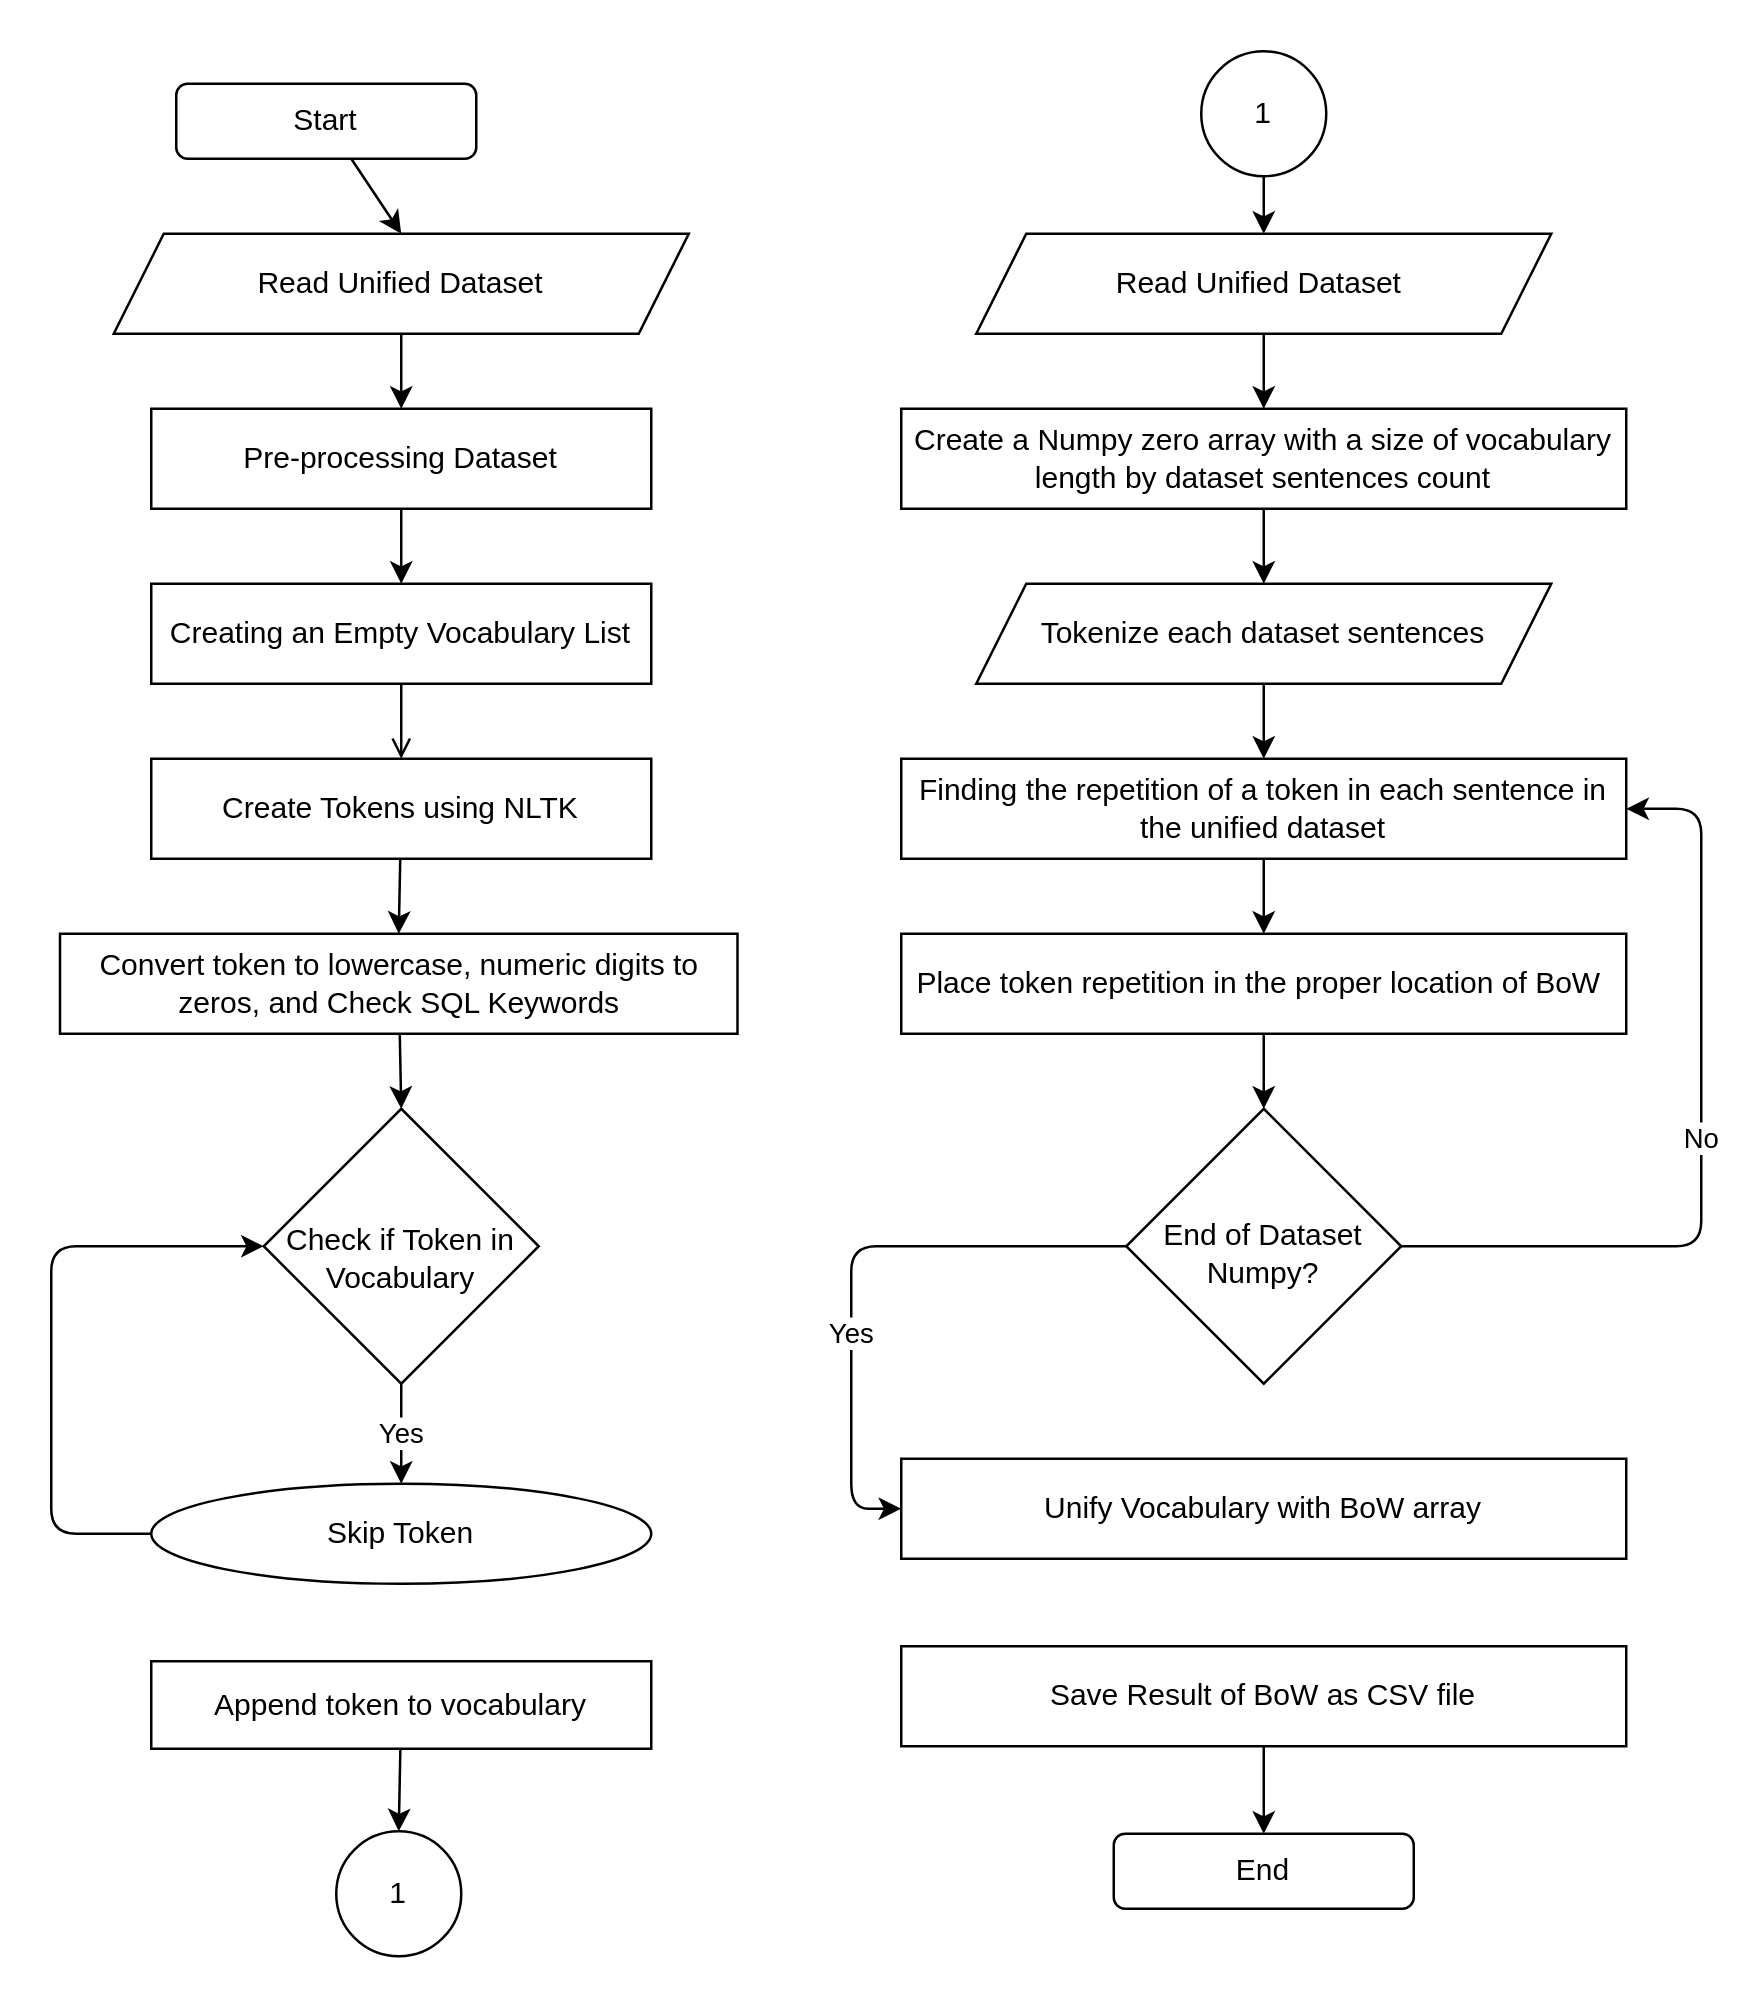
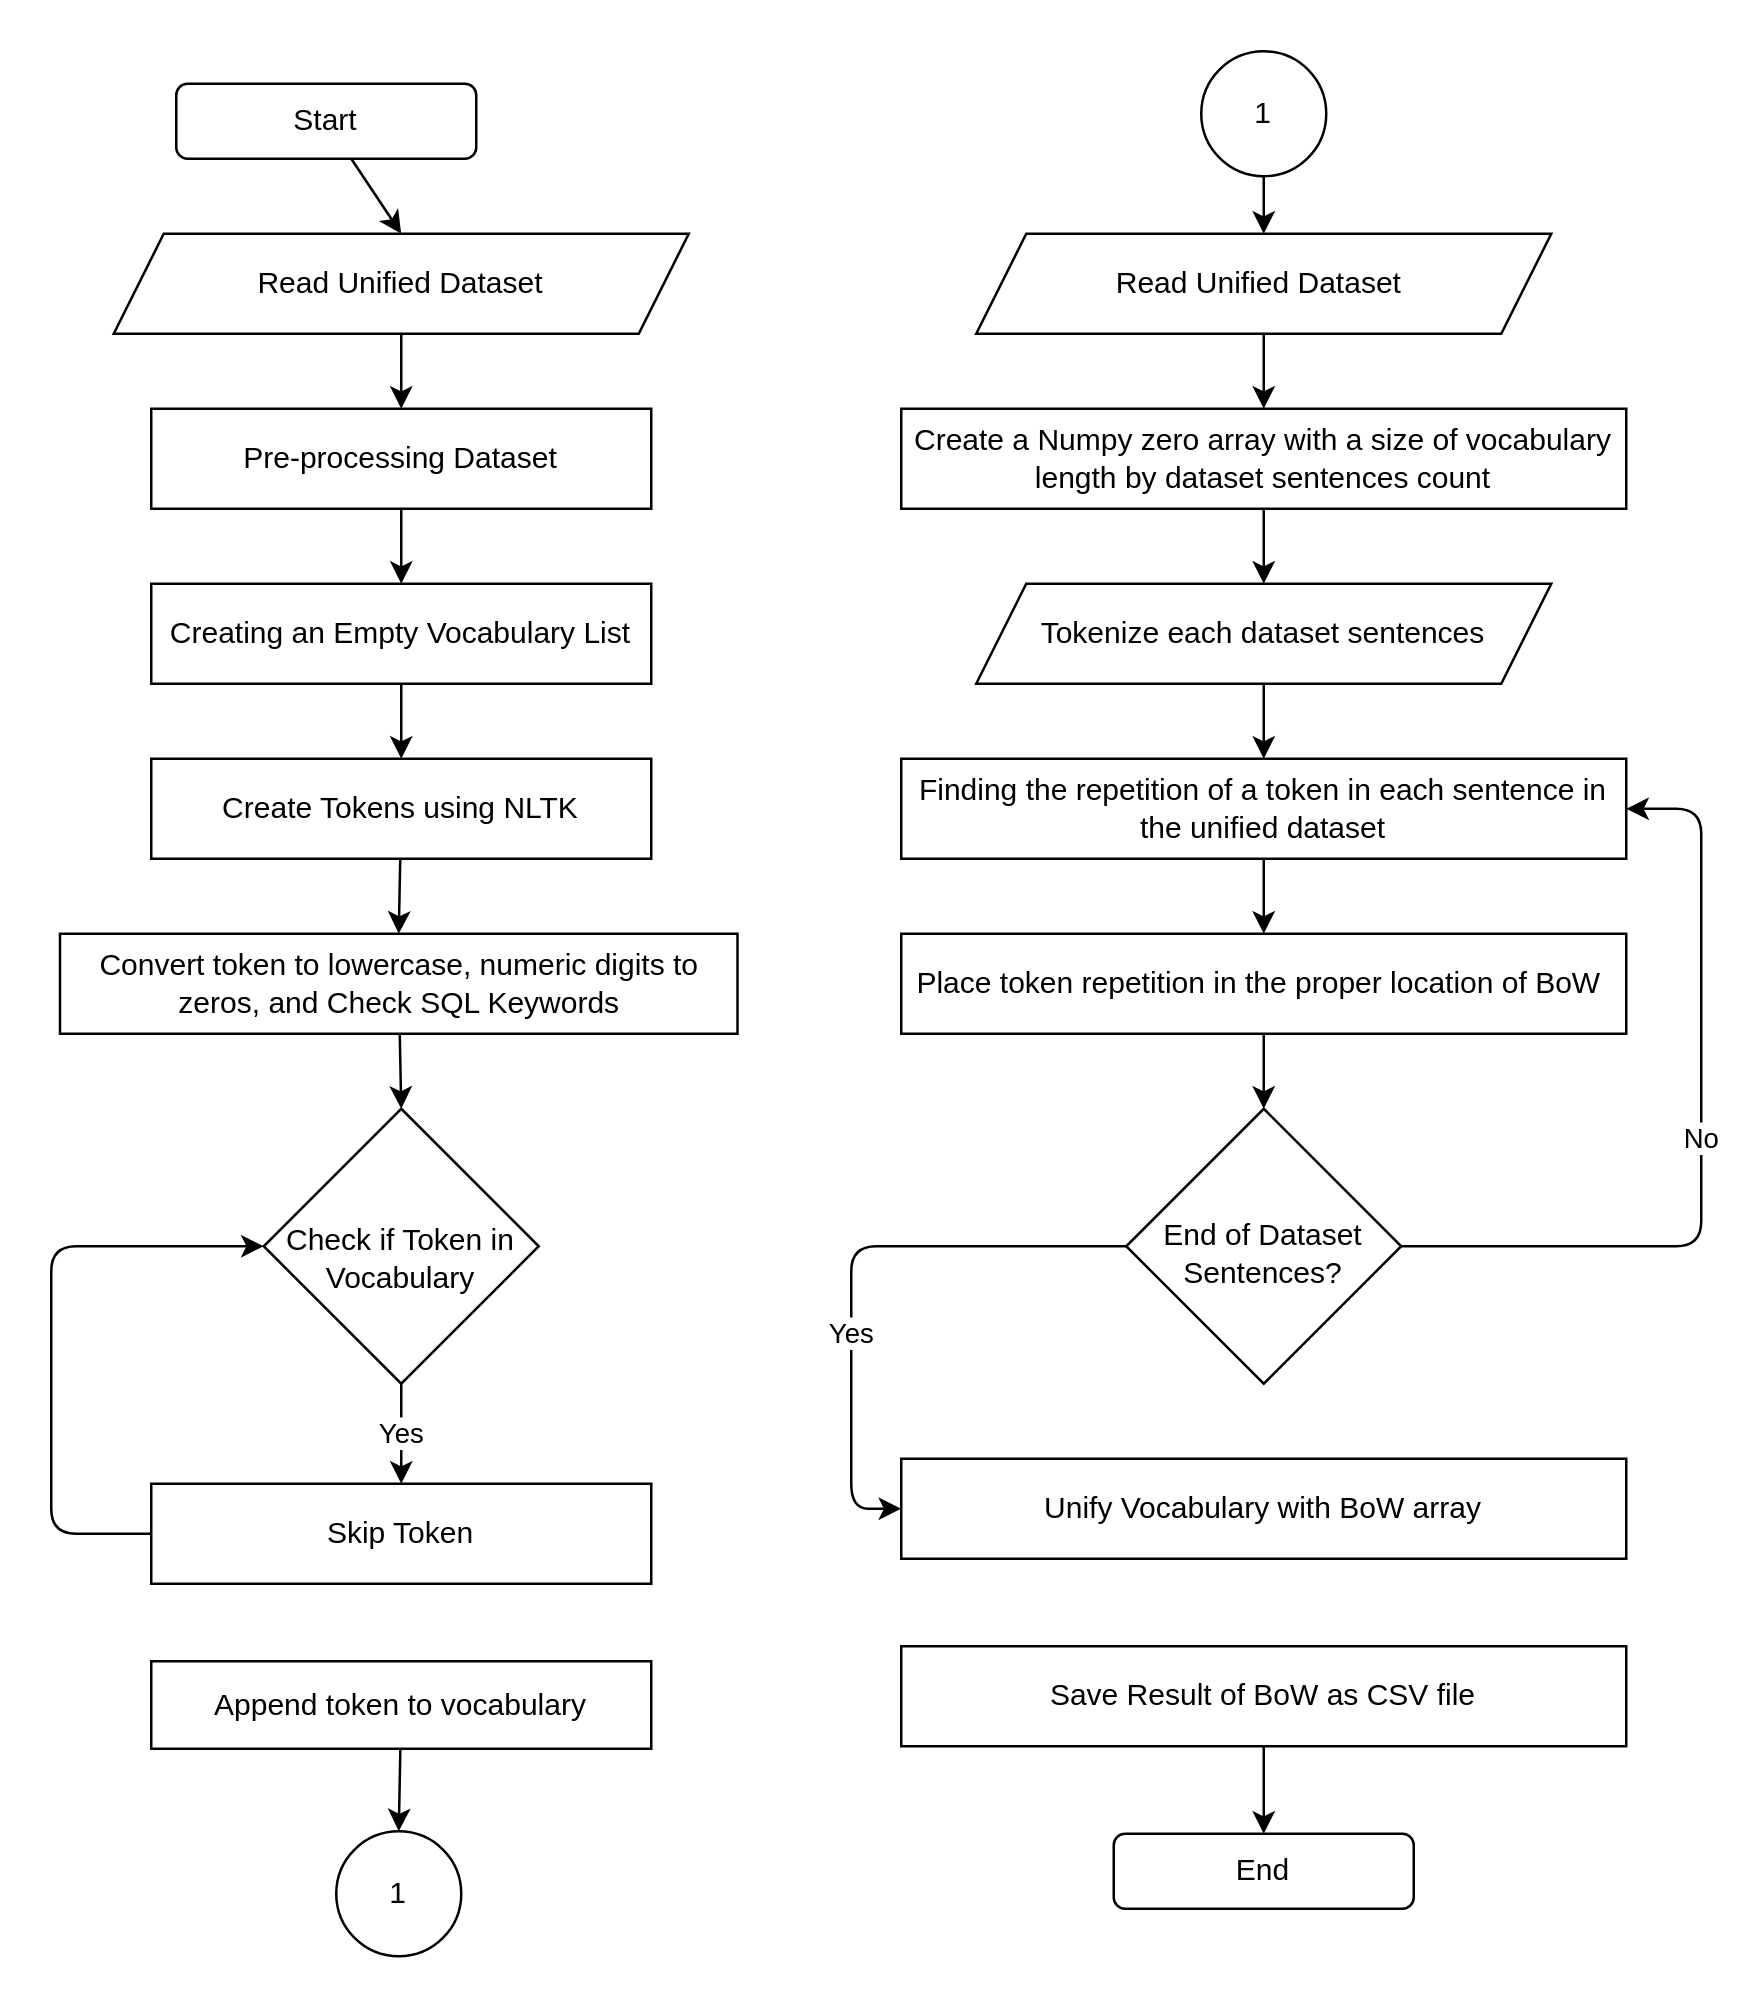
  <mxCell id="0" />
  <mxCell id="1" parent="0" />
  <mxCell id="2" style="edgeStyle=none;html=1;entryX=0.5;entryY=0;entryDx=0;entryDy=0;" parent="1" source="3" target="5" edge="1"><mxGeometry relative="1" as="geometry" /></mxCell>
  <mxCell id="3" value="Start" style="rounded=1;whiteSpace=wrap;html=1;" parent="1" vertex="1"><mxGeometry x="70" y="33" width="120" height="30" as="geometry" /></mxCell>
  <mxCell id="4" style="edgeStyle=none;html=1;entryX=0.5;entryY=0;entryDx=0;entryDy=0;" parent="1" source="5" target="7" edge="1"><mxGeometry relative="1" as="geometry" /></mxCell>
  <mxCell id="5" value="Read Unified Dataset" style="shape=parallelogram;perimeter=parallelogramPerimeter;whiteSpace=wrap;html=1;fixedSize=1;" parent="1" vertex="1"><mxGeometry x="45" y="93" width="230" height="40" as="geometry" /></mxCell>
  <mxCell id="6" style="edgeStyle=none;html=1;entryX=0.5;entryY=0;entryDx=0;entryDy=0;" parent="1" source="7" target="9" edge="1"><mxGeometry relative="1" as="geometry" /></mxCell>
  <mxCell id="7" value="Pre-processing Dataset" style="rounded=0;whiteSpace=wrap;html=1;" parent="1" vertex="1"><mxGeometry x="60" y="163" width="200" height="40" as="geometry" /></mxCell>
- <mxCell id="8" style="edgeStyle=none;html=1;entryX=0.5;entryY=0;entryDx=0;entryDy=0;endArrow=open;" parent="1" source="9" target="11" edge="1"><mxGeometry relative="1" as="geometry" /></mxCell>
+ <mxCell id="8" style="edgeStyle=none;html=1;entryX=0.5;entryY=0;entryDx=0;entryDy=0;" parent="1" source="9" target="11" edge="1"><mxGeometry relative="1" as="geometry" /></mxCell>
  <mxCell id="9" value="Creating an Empty Vocabulary List" style="rounded=0;whiteSpace=wrap;html=1;" parent="1" vertex="1"><mxGeometry x="60" y="233" width="200" height="40" as="geometry" /></mxCell>
  <mxCell id="10" style="edgeStyle=none;html=1;entryX=0.5;entryY=0;entryDx=0;entryDy=0;" parent="1" source="11" target="33" edge="1"><mxGeometry relative="1" as="geometry" /></mxCell>
  <mxCell id="11" value="Create Tokens using NLTK" style="rounded=0;whiteSpace=wrap;html=1;" parent="1" vertex="1"><mxGeometry x="60" y="303" width="200" height="40" as="geometry" /></mxCell>
  <mxCell id="12" value="Yes" style="edgeStyle=none;html=1;entryX=0.5;entryY=0;entryDx=0;entryDy=0;" parent="1" source="13" target="15" edge="1"><mxGeometry relative="1" as="geometry" /></mxCell>
  <mxCell id="13" value="Check if Token in Vocabulary" style="rhombus;whiteSpace=wrap;html=1;spacingTop=10;" parent="1" vertex="1"><mxGeometry x="105" y="443" width="110" height="110" as="geometry" /></mxCell>
  <mxCell id="14" style="edgeStyle=none;html=1;entryX=0;entryY=0.5;entryDx=0;entryDy=0;exitX=0;exitY=0.5;exitDx=0;exitDy=0;" parent="1" source="15" target="13" edge="1"><mxGeometry relative="1" as="geometry"><Array as="points"><mxPoint x="20" y="613" /><mxPoint x="20" y="498" /></Array></mxGeometry></mxCell>
- <mxCell id="15" value="Skip Token" style="ellipse;whiteSpace=wrap;html=1;" parent="1" vertex="1"><mxGeometry x="60" y="593" width="200" height="40" as="geometry" /></mxCell>
+ <mxCell id="15" value="Skip Token" style="rounded=0;whiteSpace=wrap;html=1;" parent="1" vertex="1"><mxGeometry x="60" y="593" width="200" height="40" as="geometry" /></mxCell>
  <mxCell id="16" style="edgeStyle=none;html=1;entryX=0.5;entryY=0;entryDx=0;entryDy=0;" parent="1" source="17" target="18" edge="1"><mxGeometry relative="1" as="geometry" /></mxCell>
  <mxCell id="17" value="Append token to vocabulary" style="whiteSpace=wrap;html=1;" parent="1" vertex="1"><mxGeometry x="60" y="664" width="200" height="35" as="geometry" /></mxCell>
  <mxCell id="18" value="1" style="ellipse;whiteSpace=wrap;html=1;aspect=fixed;" parent="1" vertex="1"><mxGeometry x="134" y="732" width="50" height="50" as="geometry" /></mxCell>
  <mxCell id="19" style="edgeStyle=none;html=1;entryX=0.5;entryY=0;entryDx=0;entryDy=0;" parent="1" source="20" edge="1"><mxGeometry relative="1" as="geometry"><mxPoint x="505" y="93" as="targetPoint" /></mxGeometry></mxCell>
  <mxCell id="20" value="1" style="ellipse;whiteSpace=wrap;html=1;aspect=fixed;" parent="1" vertex="1"><mxGeometry x="480" y="20" width="50" height="50" as="geometry" /></mxCell>
  <mxCell id="21" style="edgeStyle=none;html=1;entryX=0.5;entryY=0;entryDx=0;entryDy=0;" parent="1" source="22" target="26" edge="1"><mxGeometry relative="1" as="geometry" /></mxCell>
  <mxCell id="22" value="Create a Numpy zero array with a size of vocabulary length by dataset sentences count" style="rounded=0;whiteSpace=wrap;html=1;" parent="1" vertex="1"><mxGeometry x="360" y="163" width="290" height="40" as="geometry" /></mxCell>
  <mxCell id="23" style="edgeStyle=none;html=1;entryX=0.5;entryY=0;entryDx=0;entryDy=0;" parent="1" source="24" target="22" edge="1"><mxGeometry relative="1" as="geometry" /></mxCell>
  <mxCell id="24" value="Read Unified Dataset&amp;nbsp;" style="shape=parallelogram;perimeter=parallelogramPerimeter;whiteSpace=wrap;html=1;fixedSize=1;" parent="1" vertex="1"><mxGeometry x="390" y="93" width="230" height="40" as="geometry" /></mxCell>
  <mxCell id="25" style="edgeStyle=none;html=1;entryX=0.5;entryY=0;entryDx=0;entryDy=0;" parent="1" source="26" target="28" edge="1"><mxGeometry relative="1" as="geometry" /></mxCell>
  <mxCell id="26" value="Tokenize each dataset sentences" style="shape=parallelogram;perimeter=parallelogramPerimeter;whiteSpace=wrap;html=1;fixedSize=1;" parent="1" vertex="1"><mxGeometry x="390" y="233" width="230" height="40" as="geometry" /></mxCell>
  <mxCell id="27" style="edgeStyle=none;html=1;entryX=0.5;entryY=0;entryDx=0;entryDy=0;" parent="1" source="28" edge="1"><mxGeometry relative="1" as="geometry"><mxPoint x="505" y="373" as="targetPoint" /></mxGeometry></mxCell>
  <mxCell id="28" value="Finding the repetition of a token in each sentence in the unified dataset" style="rounded=0;whiteSpace=wrap;html=1;" parent="1" vertex="1"><mxGeometry x="360" y="303" width="290" height="40" as="geometry" /></mxCell>
  <mxCell id="29" style="edgeStyle=none;html=1;entryX=0.5;entryY=0;entryDx=0;entryDy=0;" parent="1" source="30" target="39" edge="1"><mxGeometry relative="1" as="geometry" /></mxCell>
  <mxCell id="30" value="&lt;div&gt;Place token repetition in the proper location of BoW&amp;nbsp;&lt;/div&gt;" style="rounded=0;whiteSpace=wrap;html=1;" parent="1" vertex="1"><mxGeometry x="360" y="373" width="290" height="40" as="geometry" /></mxCell>
  <mxCell id="31" value="End" style="rounded=1;whiteSpace=wrap;html=1;" parent="1" vertex="1"><mxGeometry x="445" y="733" width="120" height="30" as="geometry" /></mxCell>
  <mxCell id="32" style="edgeStyle=none;html=1;entryX=0.5;entryY=0;entryDx=0;entryDy=0;" parent="1" source="33" target="13" edge="1"><mxGeometry relative="1" as="geometry" /></mxCell>
  <mxCell id="33" value="Convert token to lowercase, numeric digits to zeros, and Check SQL Keywords" style="rounded=0;whiteSpace=wrap;html=1;" parent="1" vertex="1"><mxGeometry x="23.5" y="373" width="271" height="40" as="geometry" /></mxCell>
  <mxCell id="34" value="Unify Vocabulary with BoW array" style="rounded=0;whiteSpace=wrap;html=1;" parent="1" vertex="1"><mxGeometry x="360" y="583" width="290" height="40" as="geometry" /></mxCell>
  <mxCell id="35" style="edgeStyle=none;html=1;entryX=0.5;entryY=0;entryDx=0;entryDy=0;" parent="1" source="36" target="31" edge="1"><mxGeometry relative="1" as="geometry" /></mxCell>
  <mxCell id="36" value="Save Result of BoW as CSV file" style="rounded=0;whiteSpace=wrap;html=1;" parent="1" vertex="1"><mxGeometry x="360" y="658" width="290" height="40" as="geometry" /></mxCell>
  <mxCell id="37" value="No" style="edgeStyle=none;html=1;entryX=1;entryY=0.5;entryDx=0;entryDy=0;exitX=1;exitY=0.5;exitDx=0;exitDy=0;" parent="1" source="39" target="28" edge="1"><mxGeometry relative="1" as="geometry"><Array as="points"><mxPoint x="680" y="498" /><mxPoint x="680" y="323" /></Array></mxGeometry></mxCell>
  <mxCell id="38" value="Yes" style="edgeStyle=none;html=1;entryX=0;entryY=0.5;entryDx=0;entryDy=0;exitX=0;exitY=0.5;exitDx=0;exitDy=0;" parent="1" source="39" target="34" edge="1"><mxGeometry x="0.234" relative="1" as="geometry"><Array as="points"><mxPoint x="340" y="498" /><mxPoint x="340" y="603" /></Array><mxPoint as="offset" /></mxGeometry></mxCell>
- <mxCell id="39" value="End of Dataset Numpy?" style="rhombus;whiteSpace=wrap;html=1;spacingTop=6;" parent="1" vertex="1"><mxGeometry x="450" y="443" width="110" height="110" as="geometry" /></mxCell>
+ <mxCell id="39" value="End of Dataset Sentences?" style="rhombus;whiteSpace=wrap;html=1;spacingTop=6;" parent="1" vertex="1"><mxGeometry x="450" y="443" width="110" height="110" as="geometry" /></mxCell>
